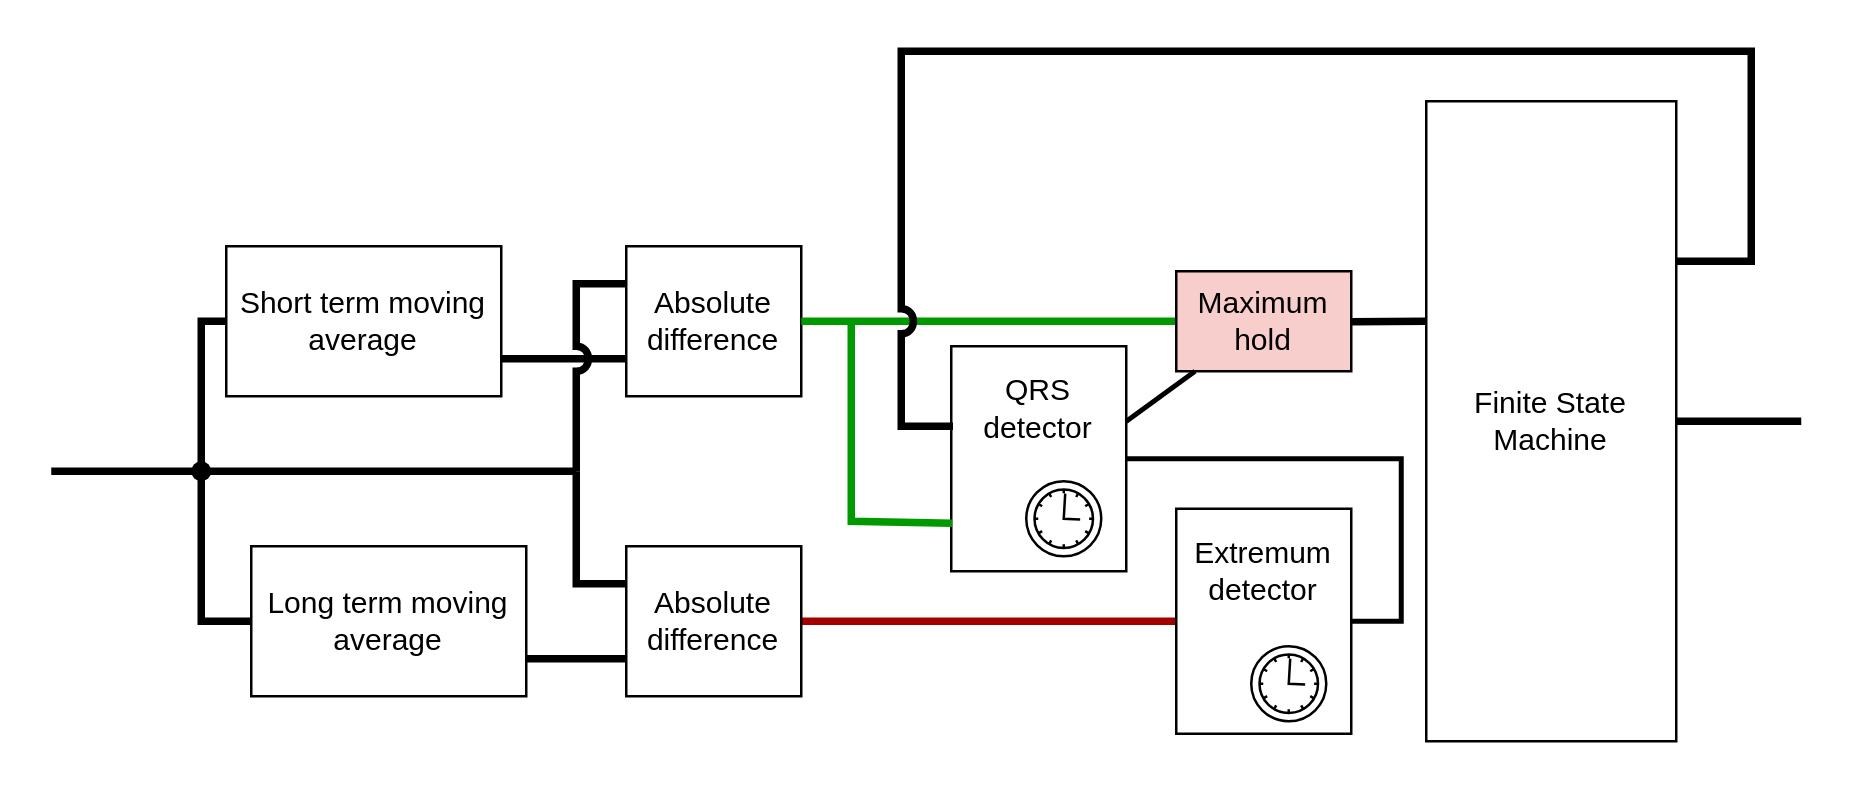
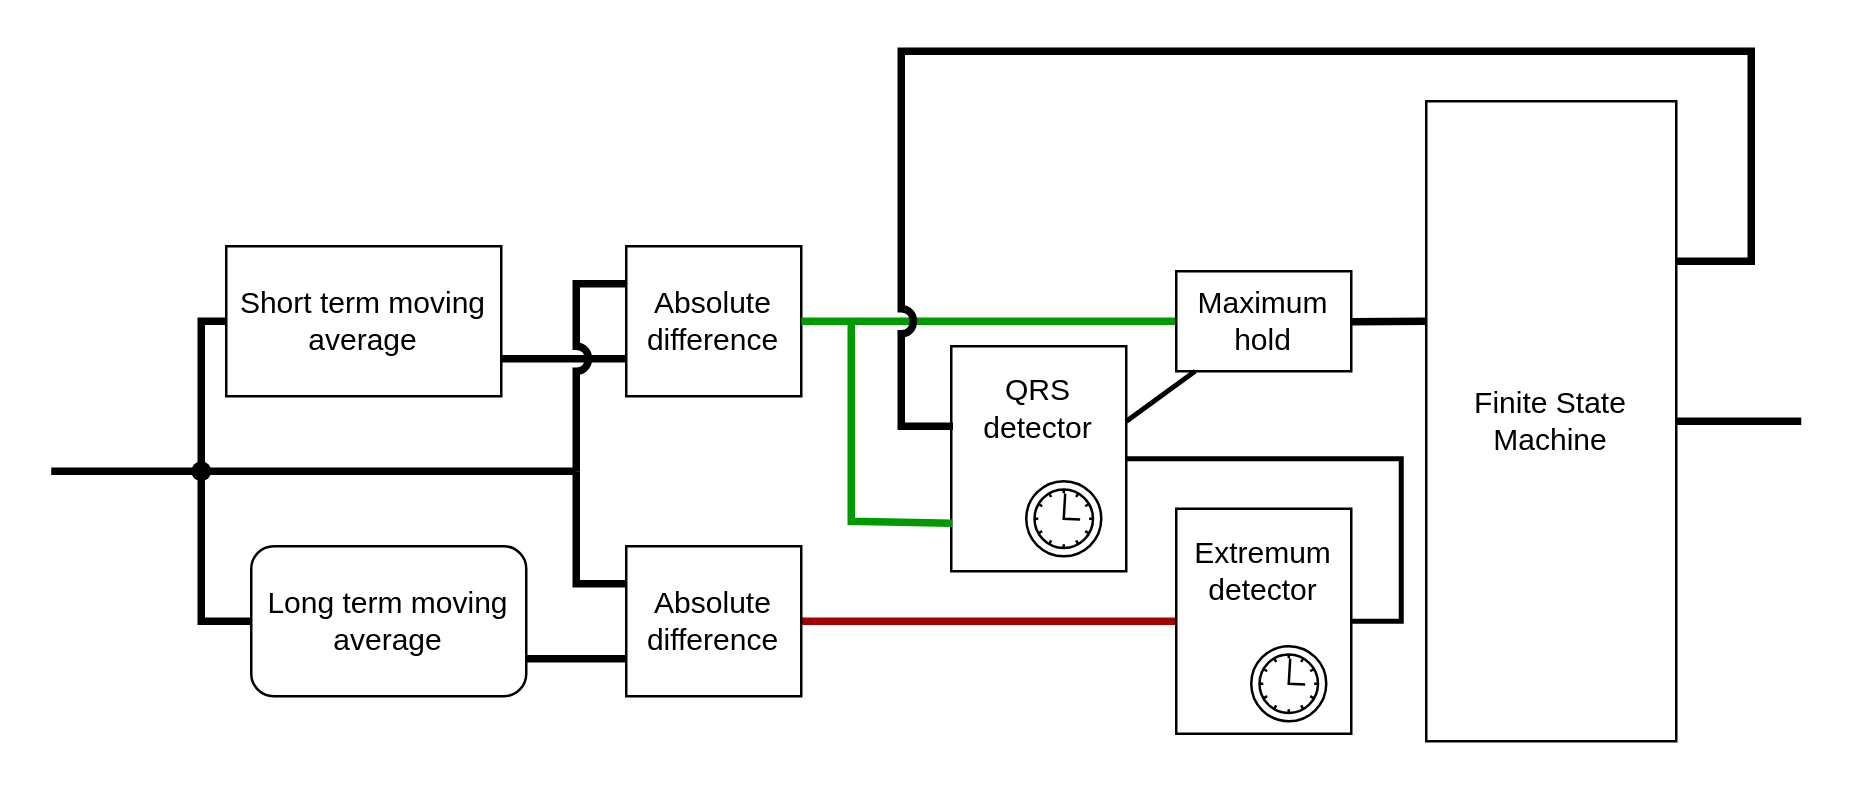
  <mxCell id="0" />
  <mxCell id="1" parent="0" />
  <mxCell id="2" style="edgeStyle=orthogonalEdgeStyle;rounded=0;orthogonalLoop=1;jettySize=auto;html=1;exitX=1;exitY=0.75;exitDx=0;exitDy=0;entryX=0;entryY=0.75;entryDx=0;entryDy=0;endArrow=none;endFill=0;strokeWidth=3;" parent="1" source="3" target="7" edge="1"><mxGeometry relative="1" as="geometry" /></mxCell>
  <mxCell id="3" value="Short term moving average" style="rounded=0;whiteSpace=wrap;html=1;" parent="1" vertex="1"><mxGeometry x="90" y="98" width="110" height="60" as="geometry" /></mxCell>
  <mxCell id="4" style="edgeStyle=orthogonalEdgeStyle;rounded=0;jumpStyle=arc;orthogonalLoop=1;jettySize=auto;html=1;exitX=1;exitY=0.75;exitDx=0;exitDy=0;entryX=0;entryY=0.75;entryDx=0;entryDy=0;endArrow=none;endFill=0;strokeWidth=3;" parent="1" source="5" target="10" edge="1"><mxGeometry relative="1" as="geometry" /></mxCell>
- <mxCell id="5" value="Long term moving average" style="rounded=0;whiteSpace=wrap;html=1;" parent="1" vertex="1"><mxGeometry x="100" y="218" width="110" height="60" as="geometry" /></mxCell>
+ <mxCell id="5" value="Long term moving average" style="whiteSpace=wrap;html=1;rounded=1;" parent="1" vertex="1"><mxGeometry x="100" y="218" width="110" height="60" as="geometry" /></mxCell>
  <mxCell id="6" style="edgeStyle=orthogonalEdgeStyle;rounded=0;orthogonalLoop=1;jettySize=auto;html=1;exitX=0;exitY=0.25;exitDx=0;exitDy=0;endArrow=none;endFill=0;jumpStyle=arc;strokeWidth=3;" parent="1" source="7" edge="1"><mxGeometry relative="1" as="geometry"><mxPoint x="230" y="188" as="targetPoint" /><Array as="points"><mxPoint x="230" y="113" /><mxPoint x="230" y="188" /></Array></mxGeometry></mxCell>
  <mxCell id="7" value="Absolute difference" style="rounded=0;whiteSpace=wrap;html=1;" parent="1" vertex="1"><mxGeometry x="250" y="98" width="70" height="60" as="geometry" /></mxCell>
  <mxCell id="8" style="edgeStyle=orthogonalEdgeStyle;rounded=0;jumpStyle=arc;orthogonalLoop=1;jettySize=auto;html=1;exitX=0;exitY=0.25;exitDx=0;exitDy=0;endArrow=none;endFill=0;strokeWidth=3;" parent="1" source="10" edge="1"><mxGeometry relative="1" as="geometry"><mxPoint x="230" y="188" as="targetPoint" /></mxGeometry></mxCell>
  <mxCell id="9" style="edgeStyle=orthogonalEdgeStyle;rounded=0;jumpStyle=arc;orthogonalLoop=1;jettySize=auto;html=1;exitX=1;exitY=0.5;exitDx=0;exitDy=0;entryX=0;entryY=0.5;entryDx=0;entryDy=0;endArrow=none;endFill=0;fillColor=#a20025;strokeColor=#A30000;strokeWidth=3;" parent="1" source="10" target="24" edge="1"><mxGeometry relative="1" as="geometry" /></mxCell>
  <mxCell id="10" value="Absolute difference" style="rounded=0;whiteSpace=wrap;html=1;" parent="1" vertex="1"><mxGeometry x="250" y="218" width="70" height="60" as="geometry" /></mxCell>
  <mxCell id="11" value="" style="edgeStyle=orthogonalEdgeStyle;rounded=0;jumpStyle=arc;orthogonalLoop=1;jettySize=auto;html=1;endArrow=none;endFill=0;strokeColor=#009900;strokeWidth=3;" parent="1" source="12" target="7" edge="1"><mxGeometry relative="1" as="geometry" /></mxCell>
- <mxCell id="12" value="Maximum hold" style="rounded=0;whiteSpace=wrap;html=1;fillColor=#f8cecc;" parent="1" vertex="1"><mxGeometry x="470" y="108" width="70" height="40" as="geometry" /></mxCell>
+ <mxCell id="12" value="Maximum hold" style="rounded=0;whiteSpace=wrap;html=1;" parent="1" vertex="1"><mxGeometry x="470" y="108" width="70" height="40" as="geometry" /></mxCell>
  <mxCell id="13" value="QRS detector" style="rounded=0;whiteSpace=wrap;html=1;spacingBottom=40;" parent="1" vertex="1"><mxGeometry x="380" y="138" width="70" height="90" as="geometry" /></mxCell>
  <mxCell id="14" style="edgeStyle=orthogonalEdgeStyle;rounded=0;jumpStyle=arc;orthogonalLoop=1;jettySize=auto;html=1;exitX=1;exitY=0.5;exitDx=0;exitDy=0;endArrow=none;endFill=0;strokeWidth=2;" parent="1" source="24" target="13" edge="1"><mxGeometry relative="1" as="geometry"><mxPoint x="486" y="248" as="targetPoint" /></mxGeometry></mxCell>
  <mxCell id="15" style="edgeStyle=orthogonalEdgeStyle;rounded=0;jumpStyle=arc;orthogonalLoop=1;jettySize=auto;html=1;exitX=1;exitY=0.25;exitDx=0;exitDy=0;endArrow=none;endFill=0;strokeWidth=3;entryX=0.01;entryY=0.355;entryDx=0;entryDy=0;entryPerimeter=0;" parent="1" edge="1"><mxGeometry relative="1" as="geometry"><mxPoint x="380.7" y="169.95" as="targetPoint" /><Array as="points"><mxPoint x="700" y="104" /><mxPoint x="700" y="20" /><mxPoint x="360" y="20" /><mxPoint x="360" y="170" /></Array><mxPoint x="670" y="104" as="sourcePoint" /></mxGeometry></mxCell>
  <mxCell id="16" value="Finite State Machine" style="rounded=0;whiteSpace=wrap;html=1;" parent="1" vertex="1"><mxGeometry x="570" y="40" width="100" height="256" as="geometry" /></mxCell>
  <mxCell id="17" value="" style="endArrow=none;html=1;entryX=0;entryY=0.5;entryDx=0;entryDy=0;rounded=0;strokeWidth=3;" parent="1" target="3" edge="1"><mxGeometry width="50" height="50" relative="1" as="geometry"><mxPoint x="80" y="188" as="sourcePoint" /><mxPoint x="60" y="128" as="targetPoint" /><Array as="points"><mxPoint x="80" y="128" /></Array></mxGeometry></mxCell>
  <mxCell id="18" value="" style="endArrow=none;html=1;exitX=0;exitY=0.5;exitDx=0;exitDy=0;rounded=0;strokeWidth=3;" parent="1" source="5" edge="1"><mxGeometry width="50" height="50" relative="1" as="geometry"><mxPoint x="340" y="298" as="sourcePoint" /><mxPoint x="80" y="188" as="targetPoint" /><Array as="points"><mxPoint x="80" y="248" /></Array></mxGeometry></mxCell>
  <mxCell id="19" value="" style="endArrow=none;html=1;strokeWidth=3;" parent="1" edge="1"><mxGeometry width="50" height="50" relative="1" as="geometry"><mxPoint x="20" y="188" as="sourcePoint" /><mxPoint x="230" y="188" as="targetPoint" /></mxGeometry></mxCell>
  <mxCell id="20" value="" style="ellipse;whiteSpace=wrap;html=1;aspect=fixed;strokeColor=none;fillColor=#000000;" parent="1" vertex="1"><mxGeometry x="76" y="184" width="8" height="8" as="geometry" /></mxCell>
  <mxCell id="21" value="" style="endArrow=none;html=1;strokeColor=#000000;exitX=1.001;exitY=0.504;exitDx=0;exitDy=0;exitPerimeter=0;strokeWidth=3;" parent="1" source="12" edge="1"><mxGeometry width="50" height="50" relative="1" as="geometry"><mxPoint x="330" y="248" as="sourcePoint" /><mxPoint x="570" y="128" as="targetPoint" /></mxGeometry></mxCell>
  <mxCell id="22" value="" style="shape=mxgraph.bpmn.shape;html=1;verticalLabelPosition=bottom;labelBackgroundColor=#ffffff;verticalAlign=top;align=center;perimeter=ellipsePerimeter;outlineConnect=0;outline=standard;symbol=timer;fillColor=#FFFFFF;" parent="1" vertex="1"><mxGeometry x="410" y="192" width="30" height="30" as="geometry" /></mxCell>
  <mxCell id="23" value="" style="group" parent="1" vertex="1" connectable="0"><mxGeometry x="470" y="203" width="70" height="90" as="geometry" /></mxCell>
  <mxCell id="24" value="Extremum detector" style="rounded=0;whiteSpace=wrap;html=1;spacingLeft=0;spacingBottom=40;" parent="23" vertex="1"><mxGeometry width="70" height="90" as="geometry" /></mxCell>
  <mxCell id="25" value="" style="shape=mxgraph.bpmn.shape;html=1;verticalLabelPosition=bottom;labelBackgroundColor=#ffffff;verticalAlign=top;align=center;perimeter=ellipsePerimeter;outlineConnect=0;outline=standard;symbol=timer;fillColor=#FFFFFF;" parent="23" vertex="1"><mxGeometry x="30" y="55" width="30" height="30" as="geometry" /></mxCell>
  <mxCell id="26" value="" style="endArrow=none;html=1;strokeWidth=3;rounded=0;exitX=0.005;exitY=0.787;exitDx=0;exitDy=0;exitPerimeter=0;strokeColor=#009900;" parent="1" source="13" edge="1"><mxGeometry width="50" height="50" relative="1" as="geometry"><mxPoint x="350" y="208" as="sourcePoint" /><mxPoint x="340" y="128" as="targetPoint" /><Array as="points"><mxPoint x="340" y="208" /></Array></mxGeometry></mxCell>
  <mxCell id="27" value="" style="endArrow=none;html=1;strokeWidth=3;" parent="1" edge="1"><mxGeometry width="50" height="50" relative="1" as="geometry"><mxPoint x="670" y="168" as="sourcePoint" /><mxPoint x="720" y="168" as="targetPoint" /></mxGeometry></mxCell>
  <mxCell id="28" value="" style="endArrow=none;html=1;rounded=0;exitX=0.999;exitY=0.334;exitDx=0;exitDy=0;exitPerimeter=0;strokeWidth=2;" edge="1" parent="1" source="13" target="12"><mxGeometry width="50" height="50" relative="1" as="geometry"><mxPoint x="470" y="168" as="sourcePoint" /><mxPoint x="490" y="188" as="targetPoint" /></mxGeometry></mxCell>
